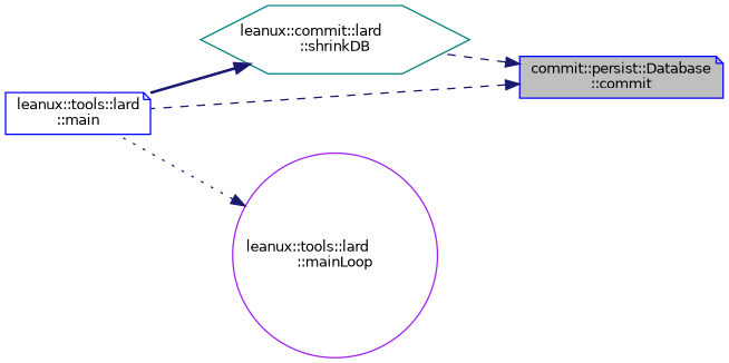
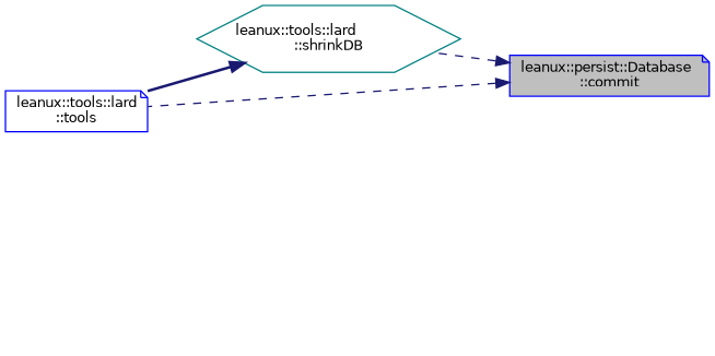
  digraph {
    rankdir=RL
    node [color=blue fontname=Helvetica fontsize=10 shape=note]
    edge [color=midnightblue dir=back fontname=Helvetica fontsize=10 labelfontname=Helvetica labelfontsize=10 style=dashed]
-   n1 [fillcolor=grey75 fontcolor=black height=0.2 label="commit::persist::Database\l::commit" style=filled width=0.4]
-   n2 [color=teal height=0.2 label="leanux::commit::lard\l::shrinkDB" shape=hexagon width=0.4]
-   n3 [height=0.2 label="leanux::tools::lard\l::main" width=0.4]
-   n4 [color=purple height=0.2 label="leanux::tools::lard\l::mainLoop" shape=circle width=0.4]
+   n1 [fillcolor=grey75 fontcolor=black height=0.2 label="leanux::persist::Database\l::commit" style=filled width=0.4]
+   n2 [color=teal height=0.2 label="leanux::tools::lard\l::shrinkDB" shape=hexagon width=0.4]
+   n3 [height=0.2 label="leanux::tools::lard\l::tools" width=0.4]
    n1 -> n2
    n1 -> n3
    n2 -> n3 [style=bold]
-   n4 -> n3 [style=dotted]
  }
